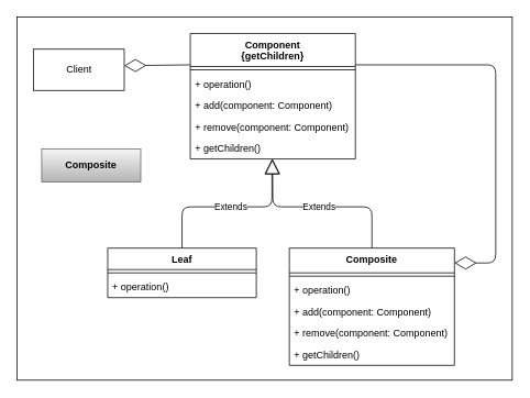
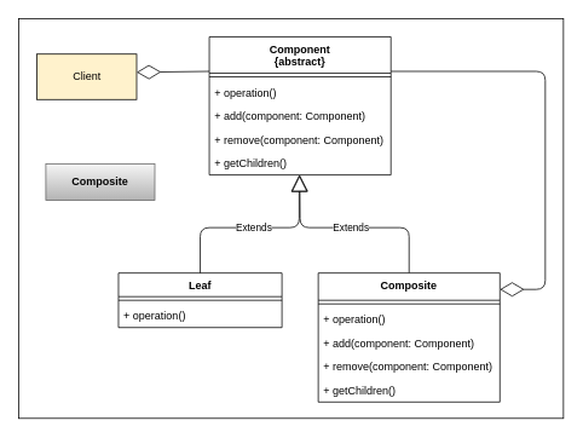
  <mxCell id="0" />
  <mxCell id="1" parent="0" />
  <mxCell id="2" value="" style="rounded=0;whiteSpace=wrap;html=1;" vertex="1" parent="1"><mxGeometry x="20" y="20" width="600" height="440" as="geometry" /></mxCell>
- <mxCell id="3" value="Component&#10;{getChildren}" style="swimlane;fontStyle=1;align=center;verticalAlign=top;childLayout=stackLayout;horizontal=1;startSize=40;horizontalStack=0;resizeParent=1;resizeParentMax=0;resizeLast=0;collapsible=1;marginBottom=0;" parent="1" vertex="1"><mxGeometry x="230" y="40" width="200" height="152" as="geometry" /></mxCell>
+ <mxCell id="3" value="Component&#10;{abstract}" style="swimlane;fontStyle=1;align=center;verticalAlign=top;childLayout=stackLayout;horizontal=1;startSize=40;horizontalStack=0;resizeParent=1;resizeParentMax=0;resizeLast=0;collapsible=1;marginBottom=0;" parent="1" vertex="1"><mxGeometry x="230" y="40" width="200" height="152" as="geometry" /></mxCell>
  <mxCell id="4" value="" style="line;strokeWidth=1;fillColor=none;align=left;verticalAlign=middle;spacingTop=-1;spacingLeft=3;spacingRight=3;rotatable=0;labelPosition=right;points=[];portConstraint=eastwest;" parent="3" vertex="1"><mxGeometry y="40" width="200" height="8" as="geometry" /></mxCell>
  <mxCell id="5" value="+ operation()" style="text;strokeColor=none;fillColor=none;align=left;verticalAlign=top;spacingLeft=4;spacingRight=4;overflow=hidden;rotatable=0;points=[[0,0.5],[1,0.5]];portConstraint=eastwest;" parent="3" vertex="1"><mxGeometry y="48" width="200" height="26" as="geometry" /></mxCell>
  <mxCell id="6" value="+ add(component: Component)" style="text;strokeColor=none;fillColor=none;align=left;verticalAlign=top;spacingLeft=4;spacingRight=4;overflow=hidden;rotatable=0;points=[[0,0.5],[1,0.5]];portConstraint=eastwest;" parent="3" vertex="1"><mxGeometry y="74" width="200" height="26" as="geometry" /></mxCell>
  <mxCell id="7" value="+ remove(component: Component)" style="text;strokeColor=none;fillColor=none;align=left;verticalAlign=top;spacingLeft=4;spacingRight=4;overflow=hidden;rotatable=0;points=[[0,0.5],[1,0.5]];portConstraint=eastwest;" parent="3" vertex="1"><mxGeometry y="100" width="200" height="26" as="geometry" /></mxCell>
  <mxCell id="8" value="+ getChildren()" style="text;strokeColor=none;fillColor=none;align=left;verticalAlign=top;spacingLeft=4;spacingRight=4;overflow=hidden;rotatable=0;points=[[0,0.5],[1,0.5]];portConstraint=eastwest;" parent="3" vertex="1"><mxGeometry y="126" width="200" height="26" as="geometry" /></mxCell>
  <mxCell id="9" value="Leaf" style="swimlane;fontStyle=1;align=center;verticalAlign=top;childLayout=stackLayout;horizontal=1;startSize=26;horizontalStack=0;resizeParent=1;resizeParentMax=0;resizeLast=0;collapsible=1;marginBottom=0;" parent="1" vertex="1"><mxGeometry x="130" y="300" width="180" height="60" as="geometry" /></mxCell>
  <mxCell id="10" value="" style="line;strokeWidth=1;fillColor=none;align=left;verticalAlign=middle;spacingTop=-1;spacingLeft=3;spacingRight=3;rotatable=0;labelPosition=right;points=[];portConstraint=eastwest;" parent="9" vertex="1"><mxGeometry y="26" width="180" height="8" as="geometry" /></mxCell>
  <mxCell id="11" value="+ operation()" style="text;strokeColor=none;fillColor=none;align=left;verticalAlign=top;spacingLeft=4;spacingRight=4;overflow=hidden;rotatable=0;points=[[0,0.5],[1,0.5]];portConstraint=eastwest;" parent="9" vertex="1"><mxGeometry y="34" width="180" height="26" as="geometry" /></mxCell>
  <mxCell id="12" value="Extends" style="endArrow=block;endSize=16;endFill=0;html=1;entryX=0.495;entryY=1;entryDx=0;entryDy=0;entryPerimeter=0;exitX=0.5;exitY=0;exitDx=0;exitDy=0;" parent="1" source="9" target="8" edge="1"><mxGeometry width="160" relative="1" as="geometry"><mxPoint x="150" y="560" as="sourcePoint" /><mxPoint x="310" y="560" as="targetPoint" /><Array as="points"><mxPoint x="220" y="250" /><mxPoint x="329" y="250" /></Array></mxGeometry></mxCell>
  <mxCell id="13" value="Extends" style="endArrow=block;endSize=16;endFill=0;html=1;entryX=0.498;entryY=0.999;entryDx=0;entryDy=0;entryPerimeter=0;exitX=0.5;exitY=0;exitDx=0;exitDy=0;" parent="1" source="16" target="8" edge="1"><mxGeometry width="160" relative="1" as="geometry"><mxPoint x="440" y="280" as="sourcePoint" /><mxPoint x="330" y="290" as="targetPoint" /><Array as="points"><mxPoint x="450" y="250" /><mxPoint x="330" y="250" /></Array></mxGeometry></mxCell>
  <mxCell id="14" value="" style="endArrow=diamondThin;endFill=0;endSize=24;html=1;entryX=1;entryY=0.127;entryDx=0;entryDy=0;exitX=1;exitY=0.25;exitDx=0;exitDy=0;entryPerimeter=0;" parent="1" source="3" target="16" edge="1"><mxGeometry width="160" relative="1" as="geometry"><mxPoint x="490" y="160" as="sourcePoint" /><mxPoint x="550" y="403" as="targetPoint" /><Array as="points"><mxPoint x="600" y="78" /><mxPoint x="600" y="318" /></Array></mxGeometry></mxCell>
  <mxCell id="15" value="" style="endArrow=diamondThin;endFill=0;endSize=24;html=1;entryX=1;entryY=0.65;entryDx=0;entryDy=0;exitX=0;exitY=0.25;exitDx=0;exitDy=0;entryPerimeter=0;" parent="1" source="3" edge="1"><mxGeometry width="160" relative="1" as="geometry"><mxPoint x="230" y="53" as="sourcePoint" /><mxPoint x="150" y="79" as="targetPoint" /></mxGeometry></mxCell>
  <mxCell id="16" value="Composite" style="swimlane;fontStyle=1;align=center;verticalAlign=top;childLayout=stackLayout;horizontal=1;startSize=30;horizontalStack=0;resizeParent=1;resizeParentMax=0;resizeLast=0;collapsible=1;marginBottom=0;" vertex="1" parent="1"><mxGeometry x="350" y="300" width="200" height="142" as="geometry" /></mxCell>
  <mxCell id="17" value="" style="line;strokeWidth=1;fillColor=none;align=left;verticalAlign=middle;spacingTop=-1;spacingLeft=3;spacingRight=3;rotatable=0;labelPosition=right;points=[];portConstraint=eastwest;" vertex="1" parent="16"><mxGeometry y="30" width="200" height="8" as="geometry" /></mxCell>
  <mxCell id="18" value="+ operation()" style="text;strokeColor=none;fillColor=none;align=left;verticalAlign=top;spacingLeft=4;spacingRight=4;overflow=hidden;rotatable=0;points=[[0,0.5],[1,0.5]];portConstraint=eastwest;" vertex="1" parent="16"><mxGeometry y="38" width="200" height="26" as="geometry" /></mxCell>
  <mxCell id="19" value="+ add(component: Component)" style="text;strokeColor=none;fillColor=none;align=left;verticalAlign=top;spacingLeft=4;spacingRight=4;overflow=hidden;rotatable=0;points=[[0,0.5],[1,0.5]];portConstraint=eastwest;" vertex="1" parent="16"><mxGeometry y="64" width="200" height="26" as="geometry" /></mxCell>
  <mxCell id="20" value="+ remove(component: Component)" style="text;strokeColor=none;fillColor=none;align=left;verticalAlign=top;spacingLeft=4;spacingRight=4;overflow=hidden;rotatable=0;points=[[0,0.5],[1,0.5]];portConstraint=eastwest;" vertex="1" parent="16"><mxGeometry y="90" width="200" height="26" as="geometry" /></mxCell>
  <mxCell id="21" value="+ getChildren()" style="text;strokeColor=none;fillColor=none;align=left;verticalAlign=top;spacingLeft=4;spacingRight=4;overflow=hidden;rotatable=0;points=[[0,0.5],[1,0.5]];portConstraint=eastwest;" vertex="1" parent="16"><mxGeometry y="116" width="200" height="26" as="geometry" /></mxCell>
- <mxCell id="22" value="Client" style="html=1;" vertex="1" parent="1"><mxGeometry x="40" y="59" width="110" height="50" as="geometry" /></mxCell>
+ <mxCell id="22" value="Client" style="html=1;fillColor=#fff2cc;" vertex="1" parent="1"><mxGeometry x="40" y="59" width="110" height="50" as="geometry" /></mxCell>
  <mxCell id="23" value="Composite" style="rounded=0;whiteSpace=wrap;html=1;fontStyle=1;gradientColor=#b3b3b3;fillColor=#f5f5f5;strokeColor=#666666;" vertex="1" parent="1"><mxGeometry x="50" y="180" width="120" height="40" as="geometry" /></mxCell>
